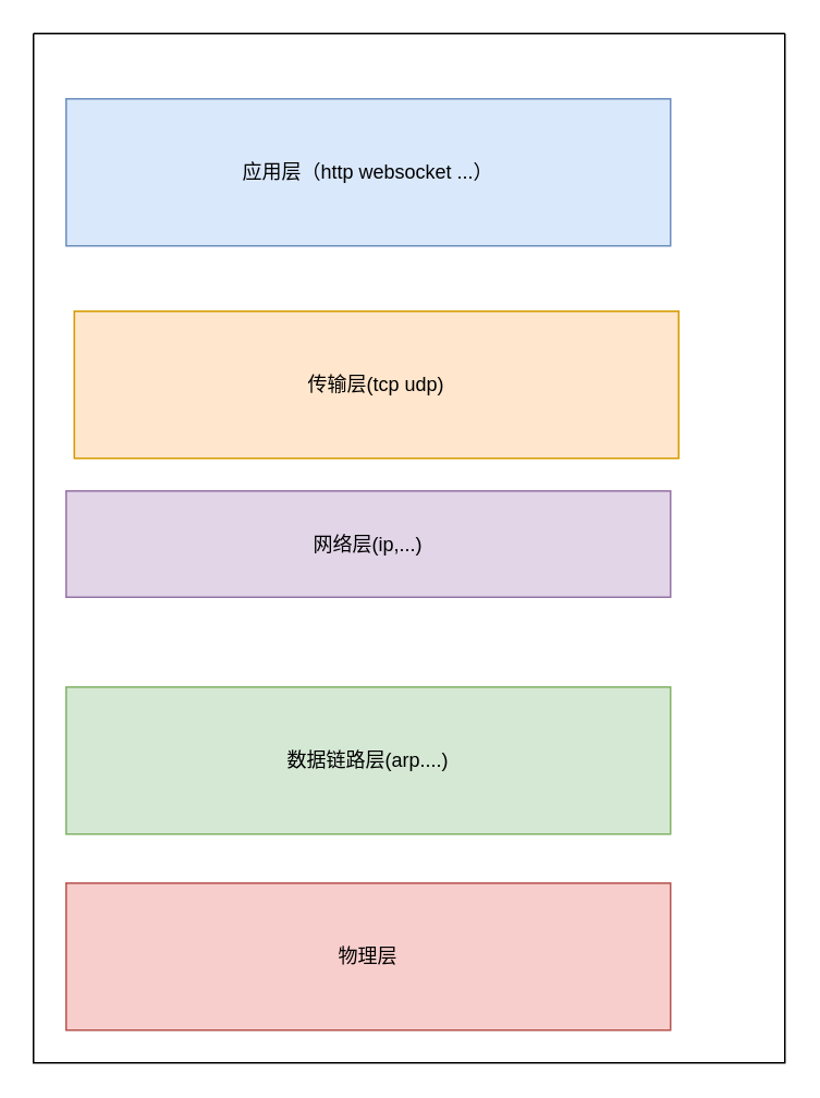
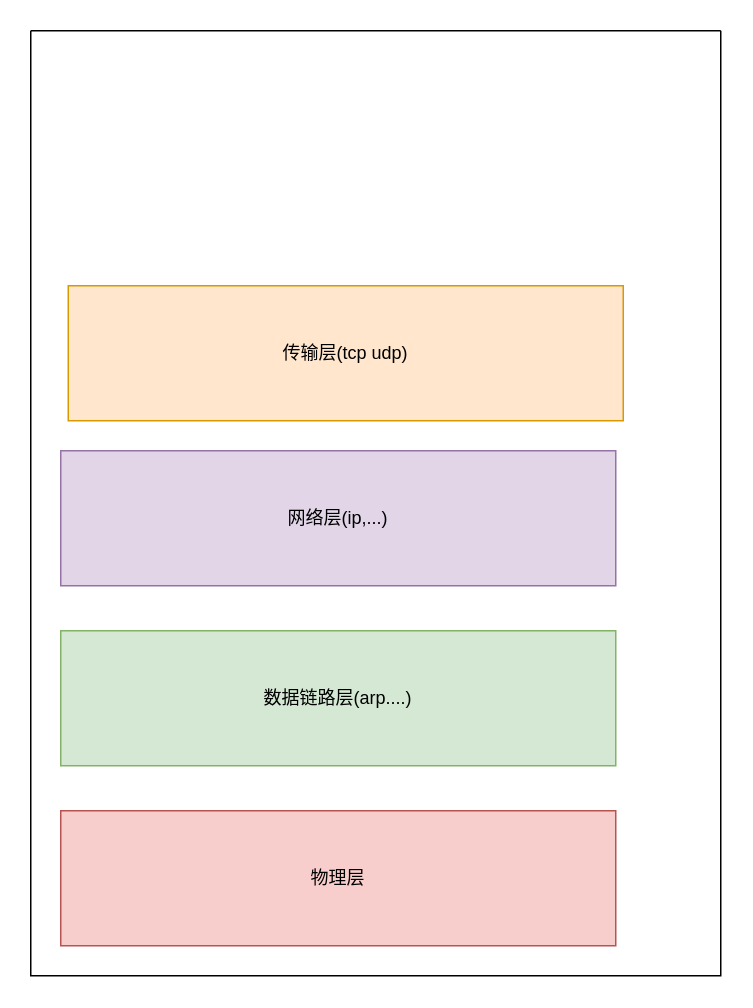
  <mxCell id="0" />
  <mxCell id="1" parent="0" />
  <mxCell id="2" value="" style="swimlane;startSize=0;" parent="1" vertex="1"><mxGeometry x="20" y="20" width="460" height="630" as="geometry" /></mxCell>
- <mxCell id="3" value="应用层（http websocket ...）" style="rounded=0;whiteSpace=wrap;html=1;fillColor=#dae8fc;strokeColor=#6c8ebf;" parent="2" vertex="1"><mxGeometry x="20" y="40" width="370" height="90" as="geometry" /></mxCell>
  <mxCell id="4" value="传输层(tcp udp)" style="rounded=0;whiteSpace=wrap;html=1;fillColor=#ffe6cc;strokeColor=#d79b00;" parent="2" vertex="1"><mxGeometry x="25" y="170" width="370" height="90" as="geometry" /></mxCell>
- <mxCell id="5" value="网络层(ip,...)" style="rounded=0;whiteSpace=wrap;html=1;fillColor=#e1d5e7;strokeColor=#9673a6;" parent="2" vertex="1"><mxGeometry x="20" y="280" width="370" height="65" as="geometry" /></mxCell>
+ <mxCell id="5" value="网络层(ip,...)" style="rounded=0;whiteSpace=wrap;html=1;fillColor=#e1d5e7;strokeColor=#9673a6;" parent="2" vertex="1"><mxGeometry x="20" y="280" width="370" height="90" as="geometry" /></mxCell>
  <mxCell id="6" value="数据链路层(arp....)" style="rounded=0;whiteSpace=wrap;html=1;fillColor=#d5e8d4;strokeColor=#82b366;" parent="2" vertex="1"><mxGeometry x="20" y="400" width="370" height="90" as="geometry" /></mxCell>
  <mxCell id="7" value="物理层" style="rounded=0;whiteSpace=wrap;html=1;fillColor=#f8cecc;strokeColor=#b85450;" parent="2" vertex="1"><mxGeometry x="20" y="520" width="370" height="90" as="geometry" /></mxCell>
